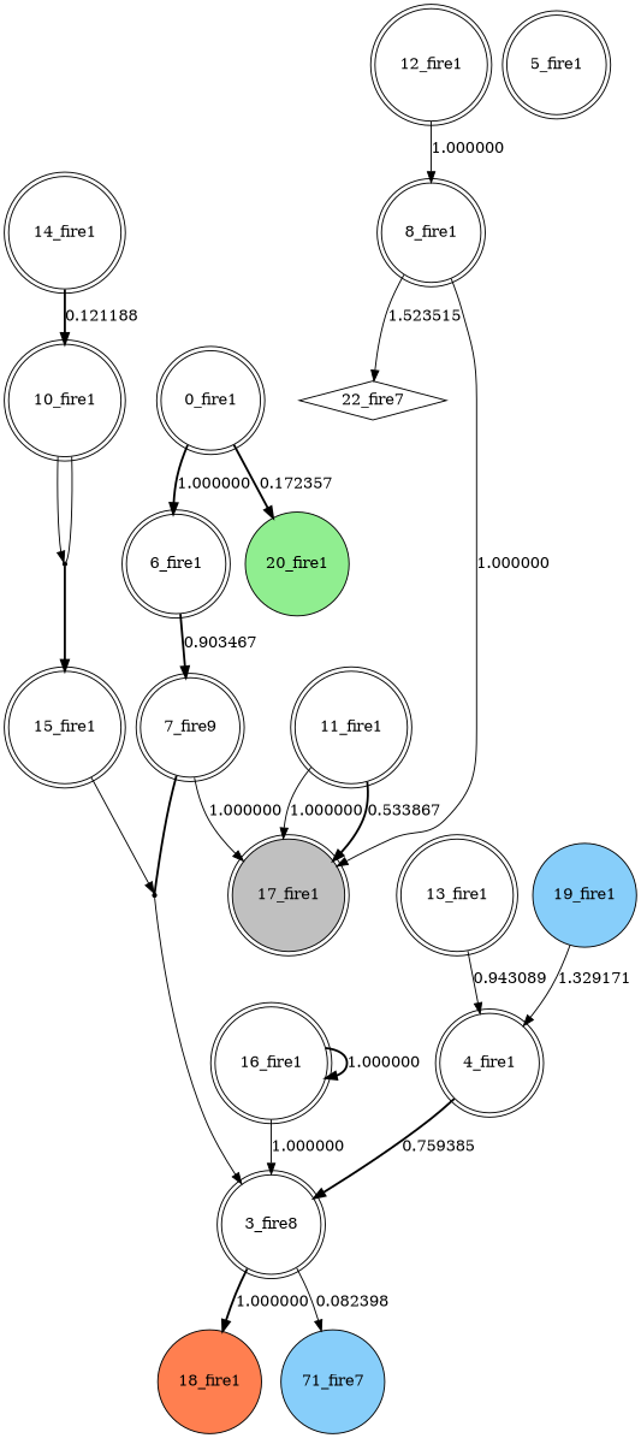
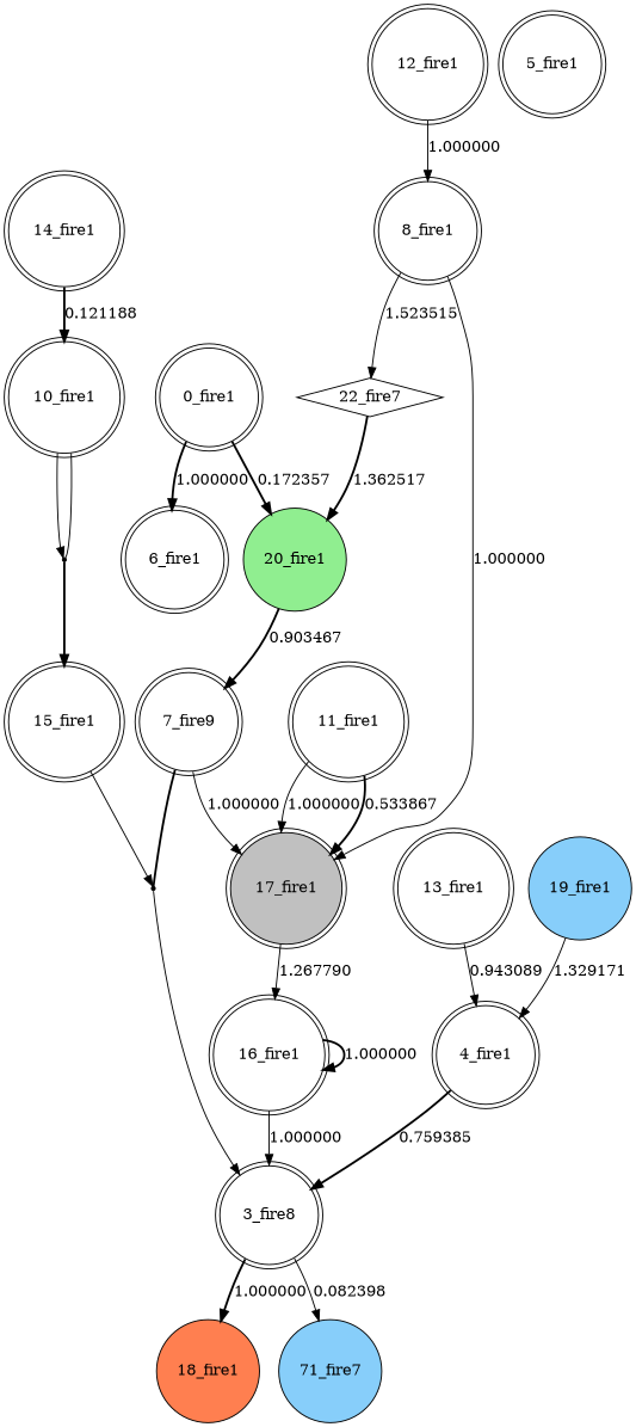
  digraph {
    node [shape=doublecircle]
    edge [style=solid]
    n1 [label="0_fire1"]
    n2 [label="6_fire1"]
    n3 [fillcolor=lightgreen label="20_fire1" shape=circle style=filled]
    n4 [label="7_fire9"]
    n5 [fillcolor=coral label="18_fire1" shape=circle style=filled]
    n6 [label="3_fire8"]
    n7 [fillcolor=lightskyblue label="71_fire7" shape=circle style=filled]
    n8 [label="4_fire1"]
    n9 [label="5_fire1"]
    n10 [fillcolor=gray label="17_fire1" style=filled]
    24 [shape=point]
    n12 [label="16_fire1"]
    n13 [label="8_fire1"]
    n14 [label="22_fire7" shape=diamond]
    n15 [label="10_fire1"]
    23 [shape=point]
    n17 [label="15_fire1"]
    n18 [label="11_fire1"]
    n19 [label="12_fire1"]
    n20 [label="13_fire1"]
    n21 [label="14_fire1"]
    n22 [fillcolor=lightskyblue label="19_fire1" shape=circle style=filled]
    n1 -> n2 [label=1.000000 style=bold]
    n1 -> n3 [label=0.172357 style=bold]
-   n2 -> n4 [label=0.903467 style=bold]
+   n3 -> n4 [label=0.903467 style=bold]
    n4 -> n10 [label=1.000000]
    n4 -> 24 [dir=none style=bold]
    n6 -> n5 [label=1.000000 style=bold]
    n6 -> n7 [label=0.082398]
    n8 -> n6 [label=0.759385 style=bold]
+   n10 -> n12 [label=1.267790]
    24 -> n6
    n12 -> n6 [label=1.000000]
    n12 -> n12 [label=1.000000 style=bold]
    n13 -> n10 [label=1.000000]
    n13 -> n14 [label=1.523515]
+   n14 -> n3 [label=1.362517 style=bold]
    n15 -> 23
    n15 -> 23 [dir=none]
    23 -> n17 [style=bold]
    n17 -> 24
    n18 -> n10 [label=1.000000]
    n18 -> n10 [label=0.533867 style=bold]
    n19 -> n13 [label=1.000000]
    n20 -> n8 [label=0.943089]
    n21 -> n15 [label=0.121188 style=bold]
    n22 -> n8 [label=1.329171]
  }
